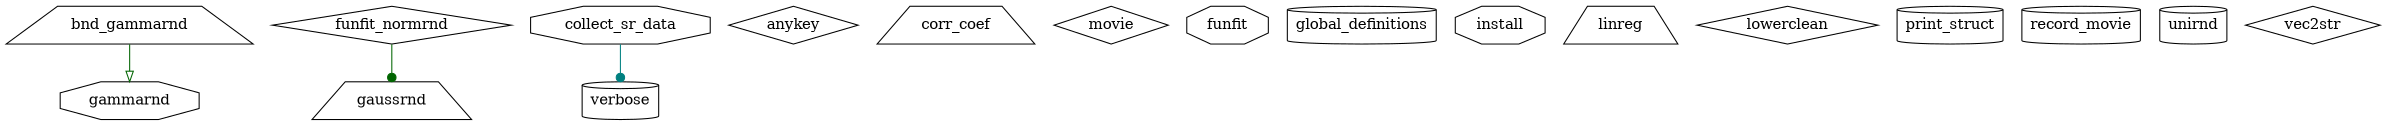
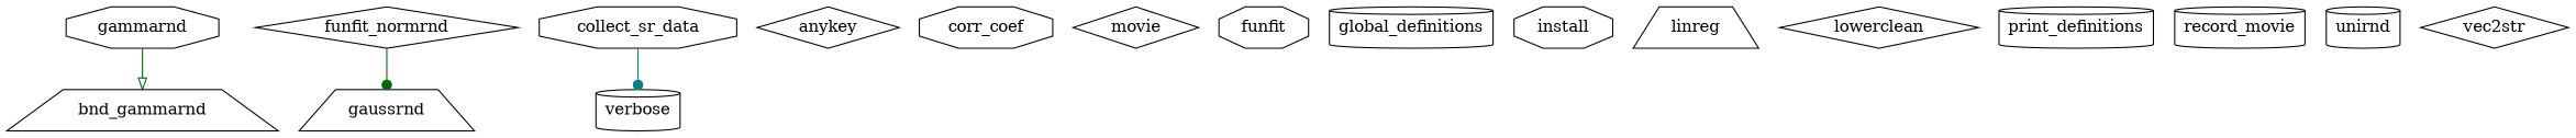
  digraph {
    fontname="DejaVu Serif"
    node [fontname="DejaVu Serif" shape=diamond]
    edge [arrowhead=dot color=darkgreen fontname="DejaVu Serif"]
    bnd_gammarnd [shape=trapezium]
    gammarnd [shape=octagon]
    n3 [label=funfit_normrnd]
    gaussrnd [shape=trapezium]
    collect_sr_data [shape=octagon]
    verbose [shape=cylinder]
    anykey
-   corr_coef [shape=trapezium]
+   corr_coef [shape=octagon]
    n9 [label=movie]
    funfit [shape=octagon]
    global_definitions [shape=cylinder]
    install [shape=octagon]
    linreg [shape=trapezium]
    lowerclean
-   print_struct [shape=cylinder]
+   print_struct [shape=cylinder label=print_definitions]
    record_movie [shape=cylinder]
    unirnd [shape=cylinder]
    vec2str
-   bnd_gammarnd -> gammarnd [arrowhead=onormal]
+   gammarnd -> bnd_gammarnd [arrowhead=onormal]
    n3 -> gaussrnd
    collect_sr_data -> verbose [color=teal]
  }
